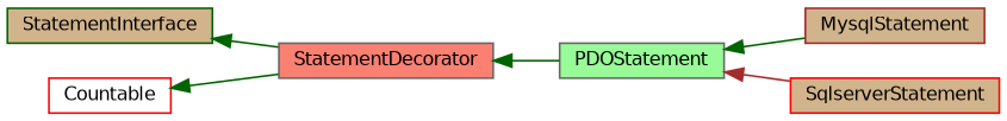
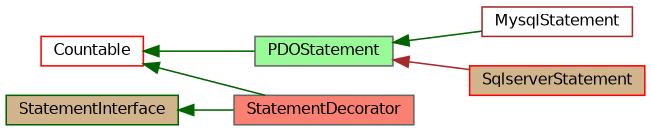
  digraph {
    rankdir=LR
    node [color=gray40 fillcolor=white fontname=Helvetica fontsize=10 shape=record style=filled]
    edge [color=darkgreen dir=back fontname=Helvetica fontsize=10 labelfontname=Helvetica labelfontsize=10 style=solid]
    n1 [fillcolor=palegreen fontcolor=black height=0.2 label=PDOStatement width=0.4]
-   n2 [color=brown fillcolor=tan height=0.2 label=MysqlStatement width=0.4]
+   n2 [color=brown height=0.2 label=MysqlStatement width=0.4]
    n3 [color=red fillcolor=tan height=0.2 label=SqlserverStatement width=0.4]
    n4 [fillcolor=salmon height=0.2 label=StatementDecorator width=0.4]
    n5 [color=darkgreen fillcolor=tan height=0.2 label=StatementInterface width=0.4]
    n6 [color=red height=0.2 label=Countable width=0.4]
    n1 -> n2
    n1 -> n3 [color=brown]
-   n4 -> n1
+   n6 -> n1
    n5 -> n4
    n6 -> n4
  }
